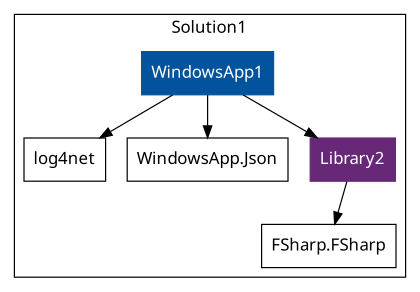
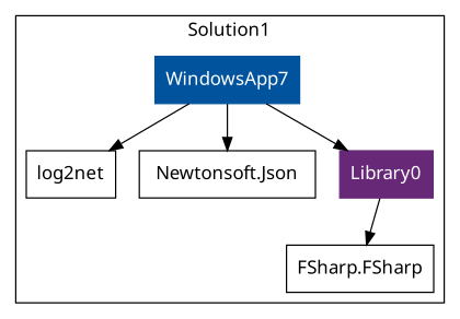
  digraph {
    fontname="Noto Sans"
    node [fontname="Noto Sans" shape=box]
    edge [fontname="Noto Sans"]
-   log4net
-   "Newtonsoft.Json" [label="WindowsApp.Json"]
+   log4net [label=log2net]
+   "Newtonsoft.Json"
    n3 [label="FSharp.FSharp"]
-   WindowsApp1 [color="#00539C" fillcolor="#00539C" fontcolor=white style=filled]
-   Library2 [color="#672878" fillcolor="#672878" fontcolor=white style=filled]
+   WindowsApp1 [color="#00539C" fillcolor="#00539C" fontcolor=white style=filled label=WindowsApp7]
+   Library2 [color="#672878" fillcolor="#672878" fontcolor=white style=filled label=Library0]
    subgraph cluster_1 {
      label=Solution1
      log4net
      "Newtonsoft.Json"
      n3
      WindowsApp1
      Library2
    }
    subgraph cluster_2 {
      label=nuget
    }
    WindowsApp1 -> log4net
    WindowsApp1 -> "Newtonsoft.Json"
    WindowsApp1 -> Library2
    Library2 -> n3
  }
